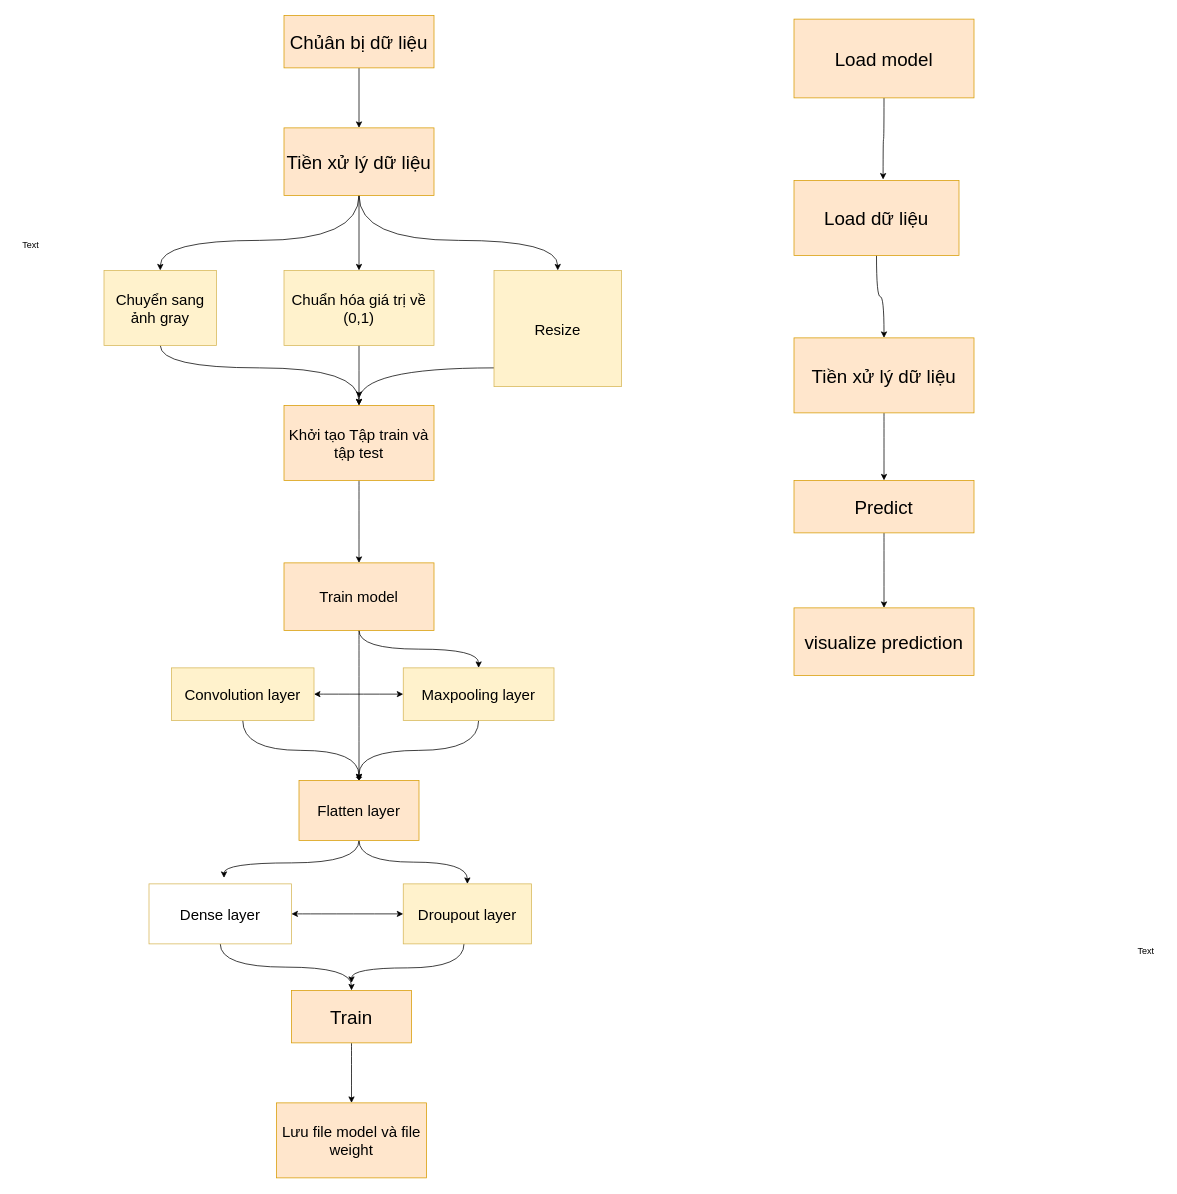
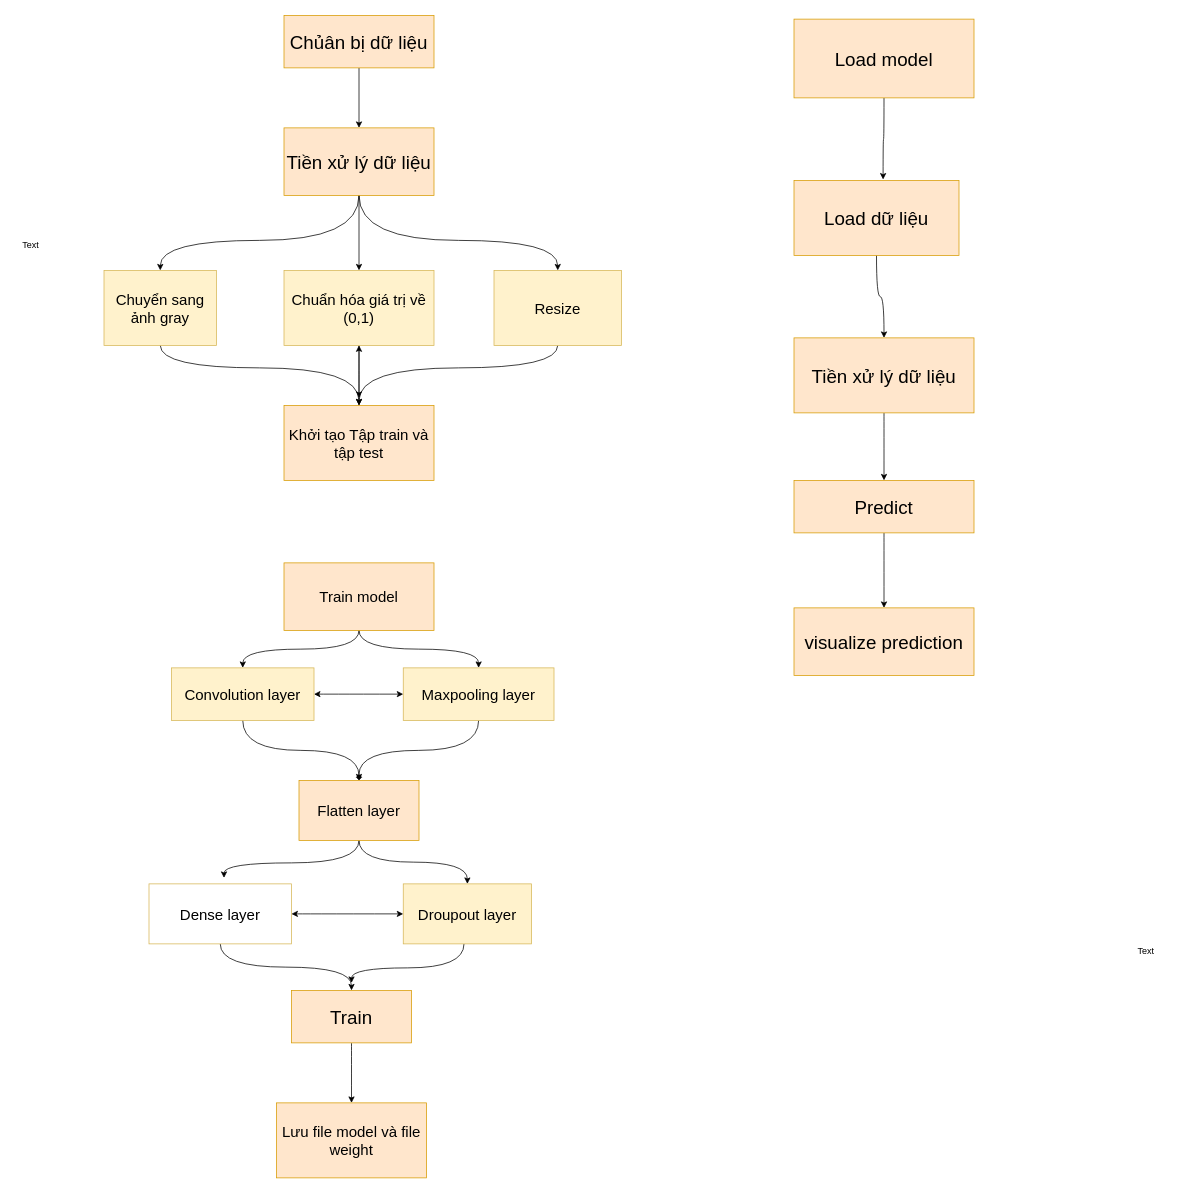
  <mxCell id="0" />
  <mxCell id="1" parent="0" />
  <mxCell id="2" style="edgeStyle=orthogonalEdgeStyle;rounded=0;orthogonalLoop=1;jettySize=auto;html=1;entryX=0.5;entryY=0;entryDx=0;entryDy=0;" edge="1" parent="1" source="3" target="7"><mxGeometry relative="1" as="geometry" /></mxCell>
  <mxCell id="3" value="&lt;font style=&quot;font-size: 25px&quot;&gt;Chủân bị dữ liệu&lt;/font&gt;" style="rounded=0;whiteSpace=wrap;html=1;fillColor=#ffe6cc;strokeColor=#d79b00;" vertex="1" parent="1"><mxGeometry x="378" y="20" width="200" height="70" as="geometry" /></mxCell>
  <mxCell id="4" style="edgeStyle=orthogonalEdgeStyle;rounded=0;orthogonalLoop=1;jettySize=auto;html=1;entryX=0.5;entryY=0;entryDx=0;entryDy=0;curved=1;" edge="1" parent="1" source="7" target="9"><mxGeometry relative="1" as="geometry"><Array as="points"><mxPoint x="478" y="320" /><mxPoint x="213" y="320" /></Array></mxGeometry></mxCell>
  <mxCell id="5" style="edgeStyle=orthogonalEdgeStyle;rounded=0;orthogonalLoop=1;jettySize=auto;html=1;entryX=0.5;entryY=0;entryDx=0;entryDy=0;" edge="1" parent="1" source="7" target="11"><mxGeometry relative="1" as="geometry" /></mxCell>
  <mxCell id="6" style="edgeStyle=orthogonalEdgeStyle;curved=1;rounded=0;orthogonalLoop=1;jettySize=auto;html=1;" edge="1" parent="1" source="7" target="13"><mxGeometry relative="1" as="geometry"><Array as="points"><mxPoint x="478" y="320" /><mxPoint x="743" y="320" /></Array></mxGeometry></mxCell>
  <mxCell id="7" value="&lt;font style=&quot;font-size: 25px&quot;&gt;Tiền xử lý dữ liệu&lt;/font&gt;" style="rounded=0;whiteSpace=wrap;html=1;fillColor=#ffe6cc;strokeColor=#d79b00;" vertex="1" parent="1"><mxGeometry x="378" y="170" width="200" height="90" as="geometry" /></mxCell>
  <mxCell id="8" style="edgeStyle=orthogonalEdgeStyle;curved=1;rounded=0;orthogonalLoop=1;jettySize=auto;html=1;entryX=0.5;entryY=0;entryDx=0;entryDy=0;" edge="1" parent="1" source="9" target="15"><mxGeometry relative="1" as="geometry"><Array as="points"><mxPoint x="213" y="490" /><mxPoint x="478" y="490" /></Array></mxGeometry></mxCell>
  <mxCell id="9" value="&lt;font style=&quot;font-size: 20px&quot;&gt;Chuyển sang ảnh gray&lt;/font&gt;" style="rounded=0;whiteSpace=wrap;html=1;fillColor=#fff2cc;strokeColor=#d6b656;" vertex="1" parent="1"><mxGeometry x="138" y="360" width="150" height="100" as="geometry" /></mxCell>
  <mxCell id="10" style="edgeStyle=orthogonalEdgeStyle;curved=1;rounded=0;orthogonalLoop=1;jettySize=auto;html=1;" edge="1" parent="1" source="11"><mxGeometry relative="1" as="geometry"><mxPoint x="478" y="530" as="targetPoint" /></mxGeometry></mxCell>
  <mxCell id="11" value="&lt;font style=&quot;font-size: 20px&quot;&gt;Chuẩn hóa giá trị về (0,1)&lt;/font&gt;" style="rounded=0;whiteSpace=wrap;html=1;fillColor=#fff2cc;strokeColor=#d6b656;" vertex="1" parent="1"><mxGeometry x="378" y="360" width="200" height="100" as="geometry" /></mxCell>
  <mxCell id="12" style="edgeStyle=orthogonalEdgeStyle;curved=1;rounded=0;orthogonalLoop=1;jettySize=auto;html=1;" edge="1" parent="1" source="13"><mxGeometry relative="1" as="geometry"><mxPoint x="478" y="540" as="targetPoint" /><Array as="points"><mxPoint x="743" y="490" /><mxPoint x="478" y="490" /></Array></mxGeometry></mxCell>
- <mxCell id="13" value="&lt;font style=&quot;font-size: 20px&quot;&gt;Resize&lt;/font&gt;" style="rounded=0;whiteSpace=wrap;html=1;fillColor=#fff2cc;strokeColor=#d6b656;" vertex="1" parent="1"><mxGeometry x="658" y="360" width="170" height="155" as="geometry" /></mxCell>
- <mxCell id="14" style="edgeStyle=orthogonalEdgeStyle;curved=1;rounded=0;orthogonalLoop=1;jettySize=auto;html=1;" edge="1" parent="1" source="15" target="18"><mxGeometry relative="1" as="geometry" /></mxCell>
+ <mxCell id="13" value="&lt;font style=&quot;font-size: 20px&quot;&gt;Resize&lt;/font&gt;" style="rounded=0;whiteSpace=wrap;html=1;fillColor=#fff2cc;strokeColor=#d6b656;" vertex="1" parent="1"><mxGeometry x="658" y="360" width="170" height="100" as="geometry" /></mxCell>
+ <mxCell id="14" style="edgeStyle=orthogonalEdgeStyle;curved=1;rounded=0;orthogonalLoop=1;jettySize=auto;html=1;" edge="1" parent="1" source="15" target="11"><mxGeometry relative="1" as="geometry" /></mxCell>
  <mxCell id="15" value="&lt;font style=&quot;font-size: 20px&quot;&gt;Khởi tạo Tập train và tập test&lt;/font&gt;" style="rounded=0;whiteSpace=wrap;html=1;fillColor=#ffe6cc;strokeColor=#d79b00;" vertex="1" parent="1"><mxGeometry x="378" y="540" width="200" height="100" as="geometry" /></mxCell>
- <mxCell id="16" style="edgeStyle=orthogonalEdgeStyle;curved=1;rounded=0;orthogonalLoop=1;jettySize=auto;html=1;" edge="1" parent="1" source="18" target="44"><mxGeometry relative="1" as="geometry" /></mxCell>
+ <mxCell id="16" style="edgeStyle=orthogonalEdgeStyle;curved=1;rounded=0;orthogonalLoop=1;jettySize=auto;html=1;entryX=0.5;entryY=0;entryDx=0;entryDy=0;" edge="1" parent="1" source="18" target="34"><mxGeometry relative="1" as="geometry" /></mxCell>
  <mxCell id="17" style="edgeStyle=orthogonalEdgeStyle;curved=1;rounded=0;orthogonalLoop=1;jettySize=auto;html=1;entryX=0.5;entryY=0;entryDx=0;entryDy=0;" edge="1" parent="1" source="18" target="36"><mxGeometry relative="1" as="geometry" /></mxCell>
  <mxCell id="18" value="&lt;font style=&quot;font-size: 20px&quot;&gt;Train model&lt;/font&gt;" style="rounded=0;whiteSpace=wrap;html=1;fillColor=#ffe6cc;strokeColor=#d79b00;" vertex="1" parent="1"><mxGeometry x="378" y="750" width="200" height="90" as="geometry" /></mxCell>
  <mxCell id="19" value="&lt;font style=&quot;font-size: 20px&quot;&gt;Lưu file model và file weight&lt;/font&gt;" style="rounded=0;whiteSpace=wrap;html=1;fillColor=#ffe6cc;strokeColor=#d79b00;" vertex="1" parent="1"><mxGeometry x="368" y="1470" width="200" height="100" as="geometry" /></mxCell>
  <mxCell id="20" value="Text" style="text;html=1;align=center;verticalAlign=middle;resizable=0;points=[];autosize=1;" vertex="1" parent="1"><mxGeometry x="537" y="1172" width="40" height="20" as="geometry" /></mxCell>
  <mxCell id="21" value="Text" style="text;html=1;align=center;verticalAlign=middle;resizable=0;points=[];autosize=1;" vertex="1" parent="1"><mxGeometry x="1507" y="1258" width="40" height="20" as="geometry" /></mxCell>
  <mxCell id="22" style="edgeStyle=orthogonalEdgeStyle;curved=1;rounded=0;orthogonalLoop=1;jettySize=auto;html=1;entryX=0.54;entryY=-0.012;entryDx=0;entryDy=0;entryPerimeter=0;" edge="1" parent="1" source="23" target="25"><mxGeometry relative="1" as="geometry" /></mxCell>
  <mxCell id="23" value="&lt;font style=&quot;font-size: 25px&quot;&gt;Load model&lt;/font&gt;" style="rounded=0;whiteSpace=wrap;html=1;fillColor=#ffe6cc;strokeColor=#d79b00;" vertex="1" parent="1"><mxGeometry x="1058" y="25" width="240" height="105" as="geometry" /></mxCell>
  <mxCell id="24" style="edgeStyle=orthogonalEdgeStyle;curved=1;rounded=0;orthogonalLoop=1;jettySize=auto;html=1;" edge="1" parent="1" source="25" target="27"><mxGeometry relative="1" as="geometry" /></mxCell>
  <mxCell id="25" value="&lt;font style=&quot;font-size: 25px&quot;&gt;Load dữ liệu&lt;/font&gt;" style="rounded=0;whiteSpace=wrap;html=1;fillColor=#ffe6cc;strokeColor=#d79b00;" vertex="1" parent="1"><mxGeometry x="1058" y="240" width="220" height="100" as="geometry" /></mxCell>
  <mxCell id="26" style="edgeStyle=orthogonalEdgeStyle;curved=1;rounded=0;orthogonalLoop=1;jettySize=auto;html=1;exitX=0.5;exitY=1;exitDx=0;exitDy=0;" edge="1" parent="1" source="27" target="29"><mxGeometry relative="1" as="geometry" /></mxCell>
  <mxCell id="27" value="&lt;font style=&quot;font-size: 25px&quot;&gt;Tiền xử lý dữ liệu&lt;/font&gt;" style="rounded=0;whiteSpace=wrap;html=1;fillColor=#ffe6cc;strokeColor=#d79b00;" vertex="1" parent="1"><mxGeometry x="1058" y="450" width="240" height="100" as="geometry" /></mxCell>
  <mxCell id="28" style="edgeStyle=orthogonalEdgeStyle;curved=1;rounded=0;orthogonalLoop=1;jettySize=auto;html=1;entryX=0.5;entryY=0;entryDx=0;entryDy=0;" edge="1" parent="1" source="29" target="30"><mxGeometry relative="1" as="geometry" /></mxCell>
  <mxCell id="29" value="&lt;font style=&quot;font-size: 25px&quot;&gt;Predict&lt;/font&gt;" style="rounded=0;whiteSpace=wrap;html=1;fillColor=#ffe6cc;strokeColor=#d79b00;" vertex="1" parent="1"><mxGeometry x="1058" y="640" width="240" height="70" as="geometry" /></mxCell>
  <mxCell id="30" value="&lt;font style=&quot;font-size: 25px&quot;&gt;visualize prediction&lt;/font&gt;" style="rounded=0;whiteSpace=wrap;html=1;fillColor=#ffe6cc;strokeColor=#d79b00;" vertex="1" parent="1"><mxGeometry x="1058" y="810" width="240" height="90" as="geometry" /></mxCell>
  <mxCell id="31" value="Text" style="text;html=1;align=center;verticalAlign=middle;resizable=0;points=[];autosize=1;" vertex="1" parent="1"><mxGeometry x="20" y="317" width="40" height="20" as="geometry" /></mxCell>
  <mxCell id="32" style="edgeStyle=orthogonalEdgeStyle;curved=1;rounded=0;orthogonalLoop=1;jettySize=auto;html=1;entryX=0;entryY=0.5;entryDx=0;entryDy=0;startArrow=classic;startFill=1;" edge="1" parent="1" source="34" target="36"><mxGeometry relative="1" as="geometry" /></mxCell>
  <mxCell id="33" style="edgeStyle=orthogonalEdgeStyle;curved=1;rounded=0;orthogonalLoop=1;jettySize=auto;html=1;" edge="1" parent="1" source="34" target="44"><mxGeometry relative="1" as="geometry" /></mxCell>
  <mxCell id="34" value="&lt;font style=&quot;font-size: 20px&quot;&gt;Convolution layer&lt;/font&gt;" style="rounded=0;whiteSpace=wrap;html=1;strokeWidth=1;fillColor=#fff2cc;strokeColor=#d6b656;" vertex="1" parent="1"><mxGeometry x="228" y="890" width="190" height="70" as="geometry" /></mxCell>
  <mxCell id="35" style="edgeStyle=orthogonalEdgeStyle;curved=1;rounded=0;orthogonalLoop=1;jettySize=auto;html=1;entryX=0.5;entryY=0;entryDx=0;entryDy=0;endArrow=diamond;" edge="1" parent="1" source="36" target="44"><mxGeometry relative="1" as="geometry" /></mxCell>
  <mxCell id="36" value="&lt;font style=&quot;font-size: 20px&quot;&gt;Maxpooling layer&lt;/font&gt;" style="rounded=0;whiteSpace=wrap;html=1;strokeWidth=1;fillColor=#fff2cc;strokeColor=#d6b656;" vertex="1" parent="1"><mxGeometry x="537" y="890" width="201" height="70" as="geometry" /></mxCell>
  <mxCell id="37" style="edgeStyle=orthogonalEdgeStyle;curved=1;rounded=0;orthogonalLoop=1;jettySize=auto;html=1;entryX=0;entryY=0.5;entryDx=0;entryDy=0;startArrow=classic;startFill=1;" edge="1" parent="1" source="39" target="41"><mxGeometry relative="1" as="geometry" /></mxCell>
  <mxCell id="38" style="edgeStyle=orthogonalEdgeStyle;curved=1;rounded=0;orthogonalLoop=1;jettySize=auto;html=1;startArrow=none;startFill=0;" edge="1" parent="1" source="39" target="46"><mxGeometry relative="1" as="geometry" /></mxCell>
  <mxCell id="39" value="&lt;font style=&quot;font-size: 20px&quot;&gt;Dense layer&lt;/font&gt;" style="rounded=0;whiteSpace=wrap;html=1;strokeWidth=1;fillColor=#ffffff;strokeColor=#d6b656;" vertex="1" parent="1"><mxGeometry x="198" y="1178" width="190" height="80" as="geometry" /></mxCell>
  <mxCell id="40" style="edgeStyle=orthogonalEdgeStyle;curved=1;rounded=0;orthogonalLoop=1;jettySize=auto;html=1;startArrow=none;startFill=0;" edge="1" parent="1" source="41"><mxGeometry relative="1" as="geometry"><mxPoint x="468" y="1310" as="targetPoint" /><Array as="points"><mxPoint x="618" y="1290" /><mxPoint x="468" y="1290" /></Array></mxGeometry></mxCell>
  <mxCell id="41" value="&lt;font style=&quot;font-size: 20px&quot;&gt;Droupout layer&lt;/font&gt;" style="rounded=0;whiteSpace=wrap;html=1;strokeWidth=1;fillColor=#fff2cc;strokeColor=#d6b656;" vertex="1" parent="1"><mxGeometry x="537" y="1178" width="171" height="80" as="geometry" /></mxCell>
  <mxCell id="42" style="edgeStyle=orthogonalEdgeStyle;curved=1;rounded=0;orthogonalLoop=1;jettySize=auto;html=1;" edge="1" parent="1" source="44"><mxGeometry relative="1" as="geometry"><mxPoint x="298" y="1170" as="targetPoint" /><Array as="points"><mxPoint x="478" y="1150" /><mxPoint x="298" y="1150" /></Array></mxGeometry></mxCell>
  <mxCell id="43" style="edgeStyle=orthogonalEdgeStyle;curved=1;rounded=0;orthogonalLoop=1;jettySize=auto;html=1;entryX=0.5;entryY=0;entryDx=0;entryDy=0;" edge="1" parent="1" source="44" target="41"><mxGeometry relative="1" as="geometry" /></mxCell>
  <mxCell id="44" value="&lt;font style=&quot;font-size: 20px&quot;&gt;Flatten layer&lt;/font&gt;" style="rounded=0;whiteSpace=wrap;html=1;strokeWidth=1;fillColor=#ffe6cc;strokeColor=#d79b00;" vertex="1" parent="1"><mxGeometry x="398" y="1040" width="160" height="80" as="geometry" /></mxCell>
  <mxCell id="45" style="edgeStyle=orthogonalEdgeStyle;curved=1;rounded=0;orthogonalLoop=1;jettySize=auto;html=1;entryX=0.5;entryY=0;entryDx=0;entryDy=0;startArrow=none;startFill=0;" edge="1" parent="1" source="46" target="19"><mxGeometry relative="1" as="geometry" /></mxCell>
  <mxCell id="46" value="&lt;font style=&quot;font-size: 25px&quot;&gt;Train&lt;/font&gt;" style="rounded=0;whiteSpace=wrap;html=1;strokeWidth=1;fillColor=#ffe6cc;strokeColor=#d79b00;" vertex="1" parent="1"><mxGeometry x="388" y="1320" width="160" height="70" as="geometry" /></mxCell>
